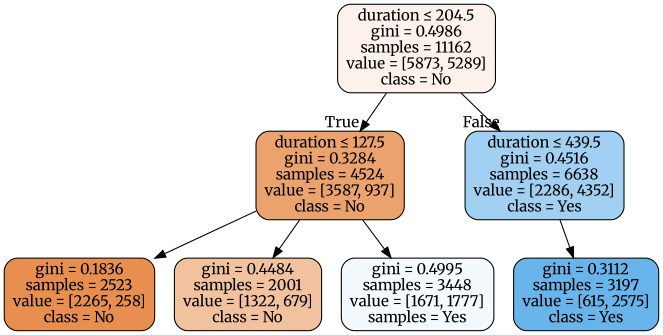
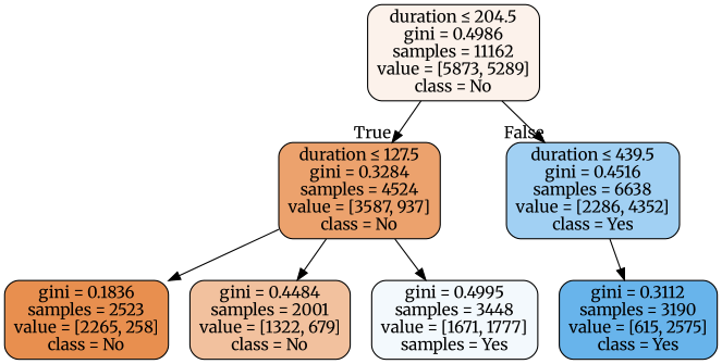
  digraph {
    fontname=Merriweather
    node [color=black fontname=Merriweather shape=box style="filled, rounded"]
    edge [fontname=Merriweather]
    n1 [fillcolor="#e5813919" label=<duration &le; 204.5<br/>gini = 0.4986<br/>samples = 11162<br/>value = [5873, 5289]<br/>class = No>]
    n2 [fillcolor="#e58139bc" label=<duration &le; 127.5<br/>gini = 0.3284<br/>samples = 4524<br/>value = [3587, 937]<br/>class = No>]
    n3 [fillcolor="#399de579" label=<duration &le; 439.5<br/>gini = 0.4516<br/>samples = 6638<br/>value = [2286, 4352]<br/>class = Yes>]
    n4 [fillcolor="#e58139e2" label=<gini = 0.1836<br/>samples = 2523<br/>value = [2265, 258]<br/>class = No>]
    n5 [fillcolor="#e581397c" label=<gini = 0.4484<br/>samples = 2001<br/>value = [1322, 679]<br/>class = No>]
    n6 [fillcolor="#399de50f" label=<gini = 0.4995<br/>samples = 3448<br/>value = [1671, 1777]<br/>samples = Yes>]
-   n7 [fillcolor="#399de5c2" label=<gini = 0.3112<br/>samples = 3197<br/>value = [615, 2575]<br/>class = Yes>]
+   n7 [fillcolor="#399de5c2" label=<gini = 0.3112<br/>samples = 3190<br/>value = [615, 2575]<br/>class = Yes>]
    n1 -> n2 [headlabel=True labelangle=45 labeldistance=2.5]
    n1 -> n3 [headlabel=False labelangle=-45 labeldistance=2.5]
    n2 -> n4
    n2 -> n5
    n2 -> n6
    n3 -> n7
  }
